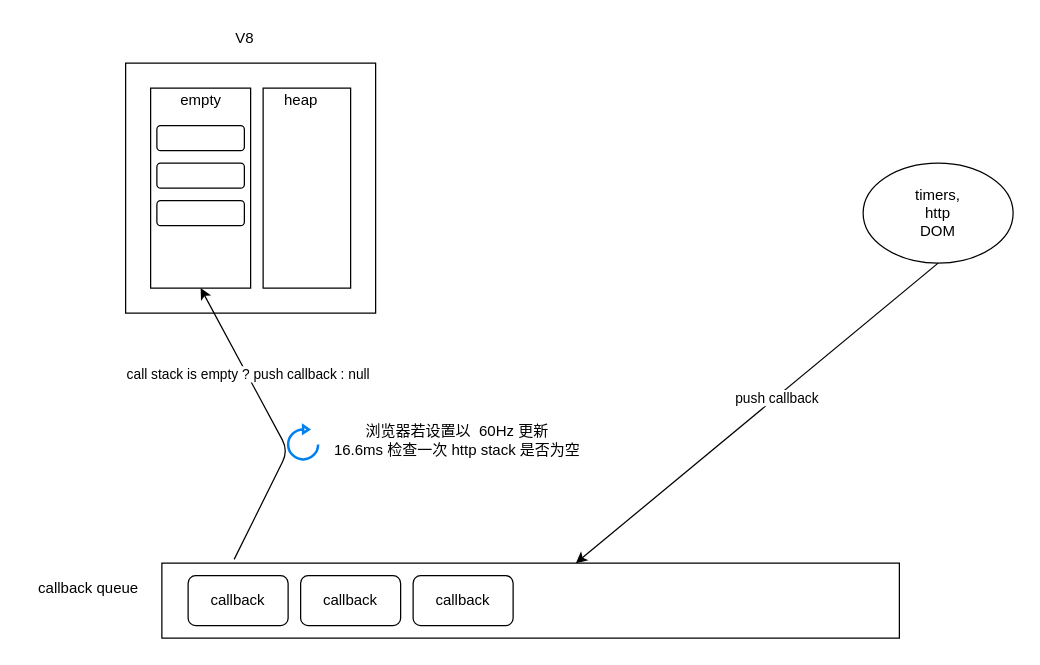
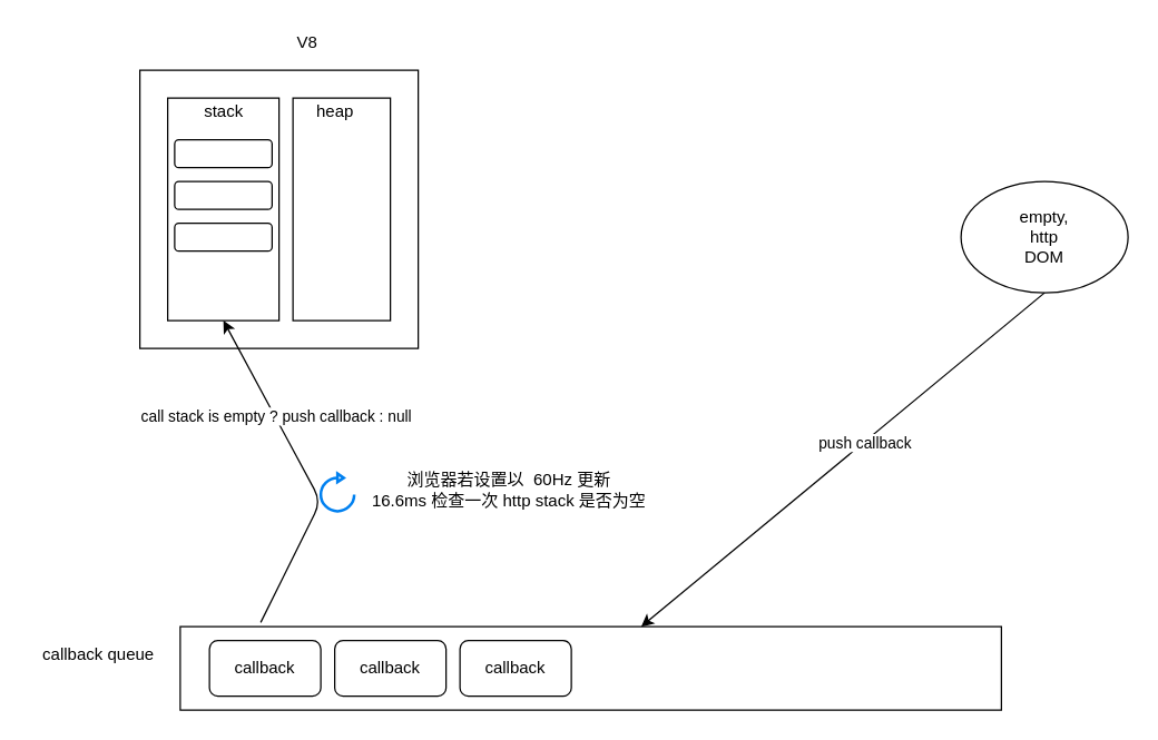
  <mxCell id="0" />
  <mxCell id="1" parent="0" />
  <mxCell id="2" value="" style="whiteSpace=wrap;html=1;aspect=fixed;" vertex="1" parent="1"><mxGeometry x="100" y="50" width="200" height="200" as="geometry" /></mxCell>
  <mxCell id="3" value="" style="rounded=0;whiteSpace=wrap;html=1;" vertex="1" parent="1"><mxGeometry x="120" y="70" width="80" height="160" as="geometry" /></mxCell>
  <mxCell id="4" value="" style="rounded=0;whiteSpace=wrap;html=1;" vertex="1" parent="1"><mxGeometry x="210" y="70" width="70" height="160" as="geometry" /></mxCell>
- <mxCell id="5" value="empty" style="text;html=1;align=center;verticalAlign=middle;resizable=0;points=[];autosize=1;" vertex="1" parent="1"><mxGeometry x="140" y="70" width="40" height="20" as="geometry" /></mxCell>
+ <mxCell id="5" value="stack" style="text;html=1;align=center;verticalAlign=middle;resizable=0;points=[];autosize=1;" vertex="1" parent="1"><mxGeometry x="140" y="70" width="40" height="20" as="geometry" /></mxCell>
  <mxCell id="6" value="heap" style="text;html=1;align=center;verticalAlign=middle;resizable=0;points=[];autosize=1;" vertex="1" parent="1"><mxGeometry x="220" y="70" width="40" height="20" as="geometry" /></mxCell>
  <mxCell id="7" value="" style="rounded=1;whiteSpace=wrap;html=1;" vertex="1" parent="1"><mxGeometry x="125" y="100" width="70" height="20" as="geometry" /></mxCell>
  <mxCell id="8" value="" style="rounded=1;whiteSpace=wrap;html=1;" vertex="1" parent="1"><mxGeometry x="125" y="130" width="70" height="20" as="geometry" /></mxCell>
  <mxCell id="9" value="" style="rounded=1;whiteSpace=wrap;html=1;" vertex="1" parent="1"><mxGeometry x="125" y="160" width="70" height="20" as="geometry" /></mxCell>
- <mxCell id="10" value="V8" style="text;html=1;align=center;verticalAlign=middle;resizable=0;points=[];autosize=1;" vertex="1" parent="1"><mxGeometry x="180" y="20" width="30" height="20" as="geometry" /></mxCell>
- <mxCell id="11" value="timers,&lt;br&gt;http&lt;br&gt;DOM" style="ellipse;whiteSpace=wrap;html=1;" vertex="1" parent="1"><mxGeometry x="690" y="130" width="120" height="80" as="geometry" /></mxCell>
+ <mxCell id="10" value="V8" style="text;html=1;align=center;verticalAlign=middle;resizable=0;points=[];autosize=1;" vertex="1" parent="1"><mxGeometry x="205" y="20" width="30" height="20" as="geometry" /></mxCell>
+ <mxCell id="11" value="empty,&lt;br&gt;http&lt;br&gt;DOM" style="ellipse;whiteSpace=wrap;html=1;" vertex="1" parent="1"><mxGeometry x="690" y="130" width="120" height="80" as="geometry" /></mxCell>
  <mxCell id="12" value="" style="rounded=0;whiteSpace=wrap;html=1;" vertex="1" parent="1"><mxGeometry x="129" y="450" width="590" height="60" as="geometry" /></mxCell>
  <mxCell id="13" value="callback" style="rounded=1;whiteSpace=wrap;html=1;" vertex="1" parent="1"><mxGeometry x="150" y="460" width="80" height="40" as="geometry" /></mxCell>
  <mxCell id="14" value="callback" style="rounded=1;whiteSpace=wrap;html=1;" vertex="1" parent="1"><mxGeometry x="240" y="460" width="80" height="40" as="geometry" /></mxCell>
  <mxCell id="15" value="callback" style="rounded=1;whiteSpace=wrap;html=1;" vertex="1" parent="1"><mxGeometry x="330" y="460" width="80" height="40" as="geometry" /></mxCell>
  <mxCell id="16" value="" style="endArrow=classic;html=1;exitX=0.5;exitY=1;exitDx=0;exitDy=0;" edge="1" parent="1" source="11" target="12"><mxGeometry width="50" height="50" relative="1" as="geometry"><mxPoint x="400" y="340" as="sourcePoint" /><mxPoint x="450" y="290" as="targetPoint" /></mxGeometry></mxCell>
  <mxCell id="17" value="push callback" style="edgeLabel;html=1;align=center;verticalAlign=middle;resizable=0;points=[];" vertex="1" connectable="0" parent="16"><mxGeometry x="-0.109" relative="1" as="geometry"><mxPoint as="offset" /></mxGeometry></mxCell>
  <mxCell id="18" value="" style="html=1;verticalLabelPosition=bottom;align=center;labelBackgroundColor=#ffffff;verticalAlign=top;strokeWidth=2;strokeColor=#0080F0;shadow=0;dashed=0;shape=mxgraph.ios7.icons.reload;" vertex="1" parent="1"><mxGeometry x="230" y="340" width="24" height="27" as="geometry" /></mxCell>
  <mxCell id="19" value="" style="endArrow=classic;html=1;exitX=0.098;exitY=-0.05;exitDx=0;exitDy=0;exitPerimeter=0;entryX=0.5;entryY=1;entryDx=0;entryDy=0;" edge="1" parent="1" source="12" target="3"><mxGeometry width="50" height="50" relative="1" as="geometry"><mxPoint x="400" y="340" as="sourcePoint" /><mxPoint x="450" y="290" as="targetPoint" /><Array as="points"><mxPoint x="230" y="360" /></Array></mxGeometry></mxCell>
  <mxCell id="20" value="call stack is empty ? push callback : null" style="edgeLabel;html=1;align=center;verticalAlign=middle;resizable=0;points=[];" vertex="1" connectable="0" parent="19"><mxGeometry x="0.364" y="-1" relative="1" as="geometry"><mxPoint as="offset" /></mxGeometry></mxCell>
  <mxCell id="21" value="callback queue&lt;br&gt;" style="text;html=1;align=center;verticalAlign=middle;resizable=0;points=[];autosize=1;" vertex="1" parent="1"><mxGeometry x="20" y="460" width="100" height="20" as="geometry" /></mxCell>
  <mxCell id="22" value="浏览器若设置以&amp;nbsp; 60Hz 更新&lt;br&gt;16.6ms 检查一次 http stack 是否为空" style="text;html=1;align=center;verticalAlign=middle;resizable=0;points=[];autosize=1;" vertex="1" parent="1"><mxGeometry x="260" y="337" width="210" height="30" as="geometry" /></mxCell>
